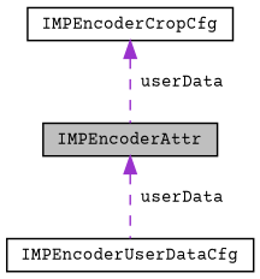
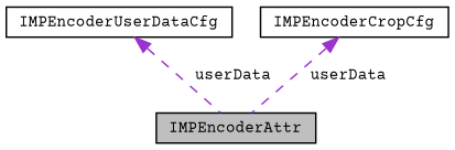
  digraph {
    fontname="Courier Prime"
    node [color=black fillcolor=white fontname="Courier Prime" fontsize=10 shape=record style=filled]
    edge [color=darkorchid3 dir=back fontname="Courier Prime" fontsize=10 labelfontname=Helvetica labelfontsize=10 style=dashed]
    n1 [fillcolor=grey75 fontcolor=black height=0.2 label=IMPEncoderAttr width=0.4]
    n2 [height=0.2 label=IMPEncoderUserDataCfg width=0.4]
    n3 [height=0.2 label=IMPEncoderCropCfg width=0.4]
-   n1 -> n2 [label=" userData"]
+   n2 -> n1 [label=" userData"]
    n3 -> n1 [label=" userData"]
  }
